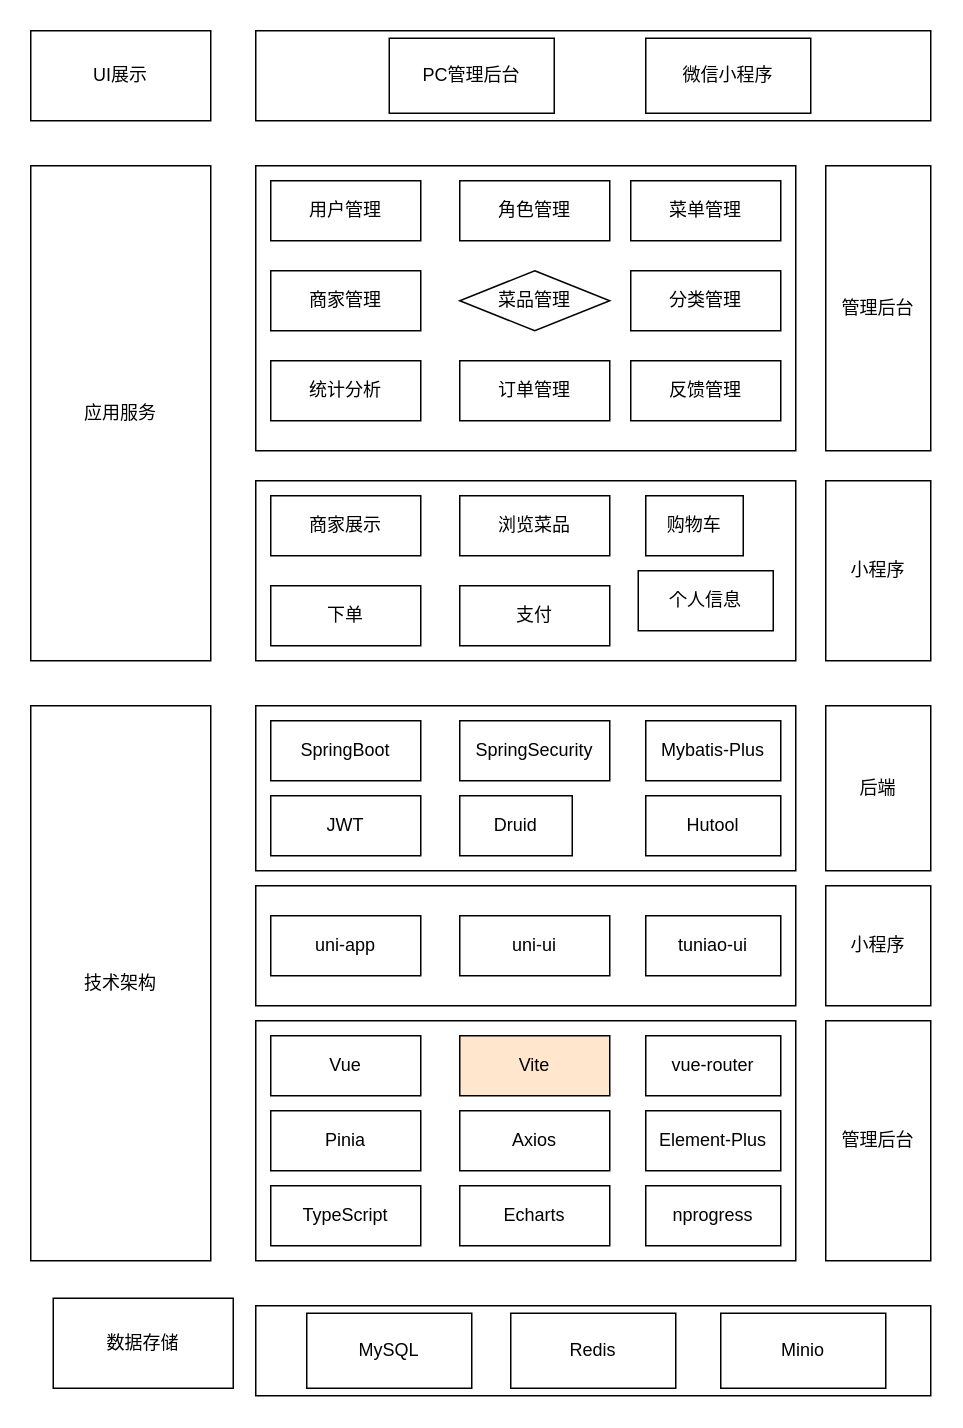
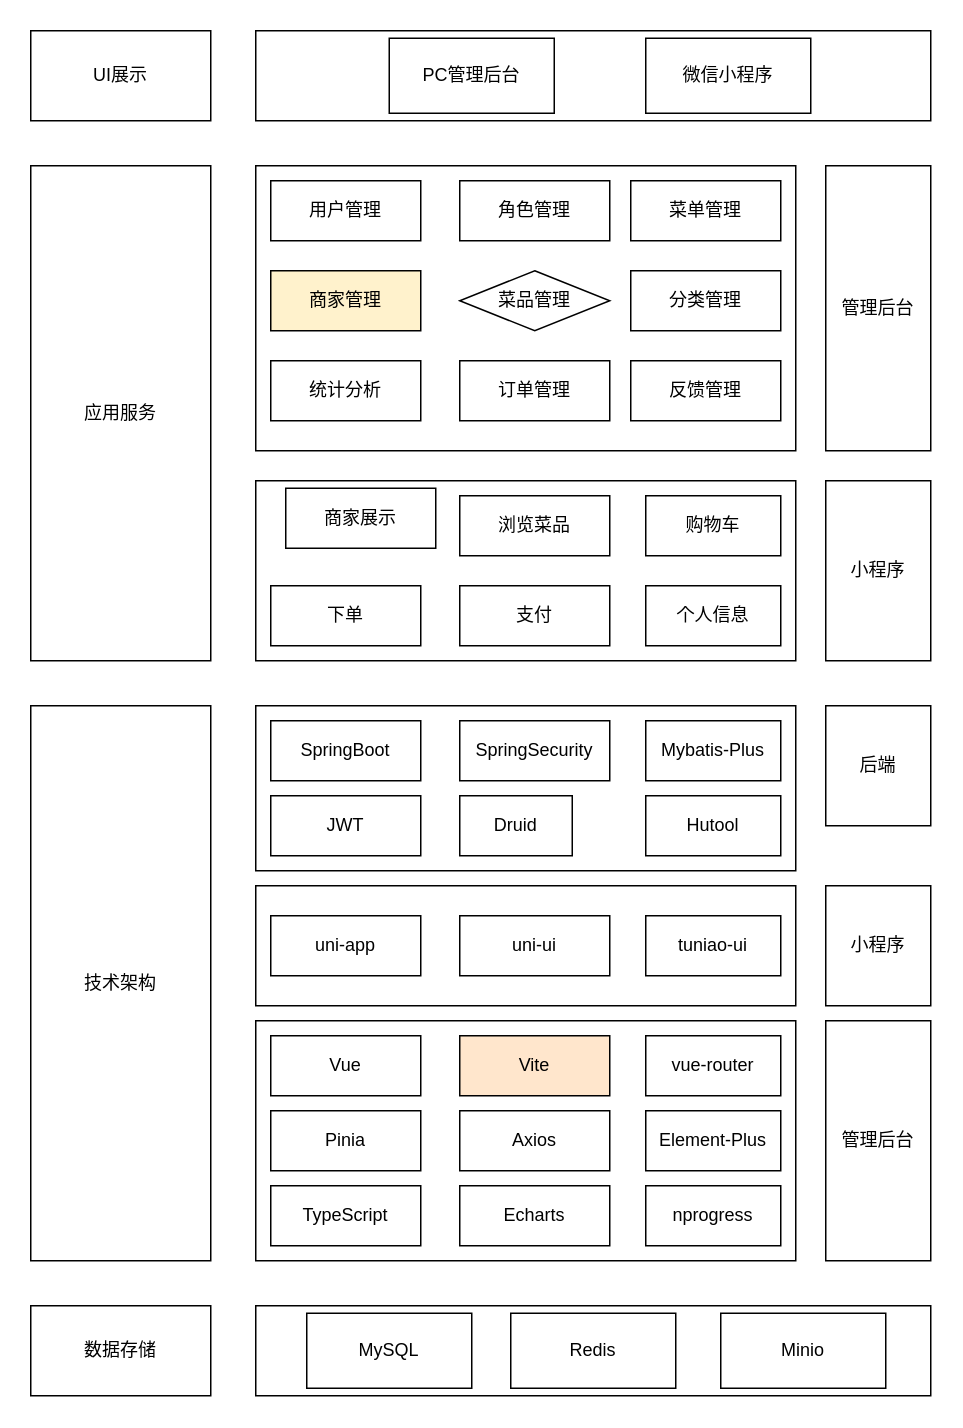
  <mxCell id="0" />
  <mxCell id="1" parent="0" />
  <mxCell id="2" value="" style="rounded=0;whiteSpace=wrap;html=1;" vertex="1" parent="1"><mxGeometry x="170" y="20" width="450" height="60" as="geometry" /></mxCell>
  <mxCell id="3" value="UI展示" style="rounded=0;whiteSpace=wrap;html=1;" vertex="1" parent="1"><mxGeometry x="20" y="20" width="120" height="60" as="geometry" /></mxCell>
  <mxCell id="4" value="PC管理后台" style="rounded=0;whiteSpace=wrap;html=1;" vertex="1" parent="1"><mxGeometry x="259" y="25" width="110" height="50" as="geometry" /></mxCell>
  <mxCell id="5" value="微信小程序" style="rounded=0;whiteSpace=wrap;html=1;" vertex="1" parent="1"><mxGeometry x="430" y="25" width="110" height="50" as="geometry" /></mxCell>
  <mxCell id="6" value="应用服务" style="rounded=0;whiteSpace=wrap;html=1;" vertex="1" parent="1"><mxGeometry x="20" y="110" width="120" height="330" as="geometry" /></mxCell>
  <mxCell id="7" value="技术架构" style="rounded=0;whiteSpace=wrap;html=1;" vertex="1" parent="1"><mxGeometry x="20" y="470" width="120" height="370" as="geometry" /></mxCell>
- <mxCell id="8" value="数据存储" style="rounded=0;whiteSpace=wrap;html=1;" vertex="1" parent="1"><mxGeometry x="35" y="865" width="120" height="60" as="geometry" /></mxCell>
+ <mxCell id="8" value="数据存储" style="rounded=0;whiteSpace=wrap;html=1;" vertex="1" parent="1"><mxGeometry x="20" y="870" width="120" height="60" as="geometry" /></mxCell>
  <mxCell id="9" value="" style="rounded=0;whiteSpace=wrap;html=1;" vertex="1" parent="1"><mxGeometry x="170" y="110" width="360" height="190" as="geometry" /></mxCell>
  <mxCell id="10" value="管理后台" style="rounded=0;whiteSpace=wrap;html=1;" vertex="1" parent="1"><mxGeometry x="550" y="110" width="70" height="190" as="geometry" /></mxCell>
  <mxCell id="11" value="" style="rounded=0;whiteSpace=wrap;html=1;" vertex="1" parent="1"><mxGeometry x="170" y="320" width="360" height="120" as="geometry" /></mxCell>
  <mxCell id="12" value="小程序" style="rounded=0;whiteSpace=wrap;html=1;" vertex="1" parent="1"><mxGeometry x="550" y="320" width="70" height="120" as="geometry" /></mxCell>
  <mxCell id="13" value="" style="rounded=0;whiteSpace=wrap;html=1;" vertex="1" parent="1"><mxGeometry x="170" y="470" width="360" height="110" as="geometry" /></mxCell>
- <mxCell id="14" value="后端" style="rounded=0;whiteSpace=wrap;html=1;" vertex="1" parent="1"><mxGeometry x="550" y="470" width="70" height="110" as="geometry" /></mxCell>
+ <mxCell id="14" value="后端" style="rounded=0;whiteSpace=wrap;html=1;" vertex="1" parent="1"><mxGeometry x="550" y="470" width="70" height="80" as="geometry" /></mxCell>
  <mxCell id="15" value="管理后台" style="rounded=0;whiteSpace=wrap;html=1;" vertex="1" parent="1"><mxGeometry x="550" y="680" width="70" height="160" as="geometry" /></mxCell>
  <mxCell id="16" value="" style="rounded=0;whiteSpace=wrap;html=1;" vertex="1" parent="1"><mxGeometry x="170" y="870" width="450" height="60" as="geometry" /></mxCell>
  <mxCell id="17" value="MySQL" style="rounded=0;whiteSpace=wrap;html=1;" vertex="1" parent="1"><mxGeometry x="204" y="875" width="110" height="50" as="geometry" /></mxCell>
  <mxCell id="18" value="Redis" style="rounded=0;whiteSpace=wrap;html=1;" vertex="1" parent="1"><mxGeometry x="340" y="875" width="110" height="50" as="geometry" /></mxCell>
  <mxCell id="19" value="Minio" style="rounded=0;whiteSpace=wrap;html=1;" vertex="1" parent="1"><mxGeometry x="480" y="875" width="110" height="50" as="geometry" /></mxCell>
  <mxCell id="20" value="" style="rounded=0;whiteSpace=wrap;html=1;" vertex="1" parent="1"><mxGeometry x="170" y="590" width="360" height="80" as="geometry" /></mxCell>
  <mxCell id="21" value="小程序" style="rounded=0;whiteSpace=wrap;html=1;" vertex="1" parent="1"><mxGeometry x="550" y="590" width="70" height="80" as="geometry" /></mxCell>
  <mxCell id="22" value="用户管理" style="rounded=0;whiteSpace=wrap;html=1;" vertex="1" parent="1"><mxGeometry x="180" y="120" width="100" height="40" as="geometry" /></mxCell>
  <mxCell id="23" value="角色管理" style="rounded=0;whiteSpace=wrap;html=1;" vertex="1" parent="1"><mxGeometry x="306" y="120" width="100" height="40" as="geometry" /></mxCell>
- <mxCell id="24" value="商家管理" style="rounded=0;whiteSpace=wrap;html=1;" vertex="1" parent="1"><mxGeometry x="180" y="180" width="100" height="40" as="geometry" /></mxCell>
+ <mxCell id="24" value="商家管理" style="rounded=0;whiteSpace=wrap;html=1;fillColor=#fff2cc;" vertex="1" parent="1"><mxGeometry x="180" y="180" width="100" height="40" as="geometry" /></mxCell>
  <mxCell id="25" value="统计分析" style="rounded=0;whiteSpace=wrap;html=1;" vertex="1" parent="1"><mxGeometry x="180" y="240" width="100" height="40" as="geometry" /></mxCell>
  <mxCell id="26" value="反馈管理" style="rounded=0;whiteSpace=wrap;html=1;" vertex="1" parent="1"><mxGeometry x="420" y="240" width="100" height="40" as="geometry" /></mxCell>
- <mxCell id="27" value="商家展示" style="rounded=0;whiteSpace=wrap;html=1;" vertex="1" parent="1"><mxGeometry x="180" y="330" width="100" height="40" as="geometry" /></mxCell>
+ <mxCell id="27" value="商家展示" style="rounded=0;whiteSpace=wrap;html=1;" vertex="1" parent="1"><mxGeometry x="190" y="325" width="100" height="40" as="geometry" /></mxCell>
  <mxCell id="28" value="浏览菜品" style="rounded=0;whiteSpace=wrap;html=1;" vertex="1" parent="1"><mxGeometry x="306" y="330" width="100" height="40" as="geometry" /></mxCell>
- <mxCell id="29" value="购物车" style="rounded=0;whiteSpace=wrap;html=1;" vertex="1" parent="1"><mxGeometry x="430" y="330" width="65" height="40" as="geometry" /></mxCell>
+ <mxCell id="29" value="购物车" style="rounded=0;whiteSpace=wrap;html=1;" vertex="1" parent="1"><mxGeometry x="430" y="330" width="90" height="40" as="geometry" /></mxCell>
  <mxCell id="30" value="下单" style="rounded=0;whiteSpace=wrap;html=1;" vertex="1" parent="1"><mxGeometry x="180" y="390" width="100" height="40" as="geometry" /></mxCell>
  <mxCell id="31" value="支付" style="rounded=0;whiteSpace=wrap;html=1;" vertex="1" parent="1"><mxGeometry x="306" y="390" width="100" height="40" as="geometry" /></mxCell>
- <mxCell id="32" value="个人信息" style="rounded=0;whiteSpace=wrap;html=1;" vertex="1" parent="1"><mxGeometry x="425" y="380" width="90" height="40" as="geometry" /></mxCell>
+ <mxCell id="32" value="个人信息" style="rounded=0;whiteSpace=wrap;html=1;" vertex="1" parent="1"><mxGeometry x="430" y="390" width="90" height="40" as="geometry" /></mxCell>
  <mxCell id="33" value="SpringBoot" style="rounded=0;whiteSpace=wrap;html=1;" vertex="1" parent="1"><mxGeometry x="180" y="480" width="100" height="40" as="geometry" /></mxCell>
  <mxCell id="34" value="SpringSecurity" style="rounded=0;whiteSpace=wrap;html=1;" vertex="1" parent="1"><mxGeometry x="306" y="480" width="100" height="40" as="geometry" /></mxCell>
  <mxCell id="35" value="Mybatis-Plus" style="rounded=0;whiteSpace=wrap;html=1;" vertex="1" parent="1"><mxGeometry x="430" y="480" width="90" height="40" as="geometry" /></mxCell>
  <mxCell id="36" value="JWT" style="rounded=0;whiteSpace=wrap;html=1;" vertex="1" parent="1"><mxGeometry x="180" y="530" width="100" height="40" as="geometry" /></mxCell>
  <mxCell id="37" value="Druid" style="rounded=0;whiteSpace=wrap;html=1;" vertex="1" parent="1"><mxGeometry x="306" y="530" width="75" height="40" as="geometry" /></mxCell>
  <mxCell id="38" value="Hutool" style="rounded=0;whiteSpace=wrap;html=1;" vertex="1" parent="1"><mxGeometry x="430" y="530" width="90" height="40" as="geometry" /></mxCell>
  <mxCell id="39" value="uni-app" style="rounded=0;whiteSpace=wrap;html=1;" vertex="1" parent="1"><mxGeometry x="180" y="610" width="100" height="40" as="geometry" /></mxCell>
  <mxCell id="40" value="uni-ui" style="rounded=0;whiteSpace=wrap;html=1;" vertex="1" parent="1"><mxGeometry x="306" y="610" width="100" height="40" as="geometry" /></mxCell>
  <mxCell id="41" value="tuniao-ui" style="rounded=0;whiteSpace=wrap;html=1;" vertex="1" parent="1"><mxGeometry x="430" y="610" width="90" height="40" as="geometry" /></mxCell>
  <mxCell id="42" value="" style="group" vertex="1" connectable="0" parent="1"><mxGeometry x="170" y="680" width="360" height="160" as="geometry" /></mxCell>
  <mxCell id="43" value="" style="rounded=0;whiteSpace=wrap;html=1;movable=1;resizable=1;rotatable=1;deletable=1;editable=1;locked=0;connectable=1;" vertex="1" parent="42"><mxGeometry width="360" height="160" as="geometry" /></mxCell>
  <mxCell id="44" value="Vue" style="rounded=0;whiteSpace=wrap;html=1;movable=1;resizable=1;rotatable=1;deletable=1;editable=1;locked=0;connectable=1;" vertex="1" parent="42"><mxGeometry x="10" y="10" width="100" height="40" as="geometry" /></mxCell>
  <mxCell id="45" value="Vite" style="rounded=0;whiteSpace=wrap;html=1;movable=1;resizable=1;rotatable=1;deletable=1;editable=1;locked=0;connectable=1;fillColor=#ffe6cc;" vertex="1" parent="42"><mxGeometry x="136" y="10" width="100" height="40" as="geometry" /></mxCell>
  <mxCell id="46" value="vue-router" style="rounded=0;whiteSpace=wrap;html=1;movable=1;resizable=1;rotatable=1;deletable=1;editable=1;locked=0;connectable=1;" vertex="1" parent="42"><mxGeometry x="260" y="10" width="90" height="40" as="geometry" /></mxCell>
  <mxCell id="47" value="Pinia" style="rounded=0;whiteSpace=wrap;html=1;movable=1;resizable=1;rotatable=1;deletable=1;editable=1;locked=0;connectable=1;" vertex="1" parent="42"><mxGeometry x="10" y="60" width="100" height="40" as="geometry" /></mxCell>
  <mxCell id="48" value="Axios" style="rounded=0;whiteSpace=wrap;html=1;movable=1;resizable=1;rotatable=1;deletable=1;editable=1;locked=0;connectable=1;" vertex="1" parent="42"><mxGeometry x="136" y="60" width="100" height="40" as="geometry" /></mxCell>
  <mxCell id="49" value="Element-Plus" style="rounded=0;whiteSpace=wrap;html=1;movable=1;resizable=1;rotatable=1;deletable=1;editable=1;locked=0;connectable=1;" vertex="1" parent="42"><mxGeometry x="260" y="60" width="90" height="40" as="geometry" /></mxCell>
  <mxCell id="50" value="TypeScript" style="rounded=0;whiteSpace=wrap;html=1;movable=1;resizable=1;rotatable=1;deletable=1;editable=1;locked=0;connectable=1;" vertex="1" parent="42"><mxGeometry x="10" y="110" width="100" height="40" as="geometry" /></mxCell>
  <mxCell id="51" value="Echarts" style="rounded=0;whiteSpace=wrap;html=1;movable=1;resizable=1;rotatable=1;deletable=1;editable=1;locked=0;connectable=1;" vertex="1" parent="42"><mxGeometry x="136" y="110" width="100" height="40" as="geometry" /></mxCell>
  <mxCell id="52" value="nprogress" style="rounded=0;whiteSpace=wrap;html=1;movable=1;resizable=1;rotatable=1;deletable=1;editable=1;locked=0;connectable=1;" vertex="1" parent="42"><mxGeometry x="260" y="110" width="90" height="40" as="geometry" /></mxCell>
  <mxCell id="53" value="菜单管理" style="rounded=0;whiteSpace=wrap;html=1;" vertex="1" parent="1"><mxGeometry x="420" y="120" width="100" height="40" as="geometry" /></mxCell>
  <mxCell id="54" value="菜品管理" style="rhombus;whiteSpace=wrap;html=1;" vertex="1" parent="1"><mxGeometry x="306" y="180" width="100" height="40" as="geometry" /></mxCell>
  <mxCell id="55" value="分类管理" style="rounded=0;whiteSpace=wrap;html=1;" vertex="1" parent="1"><mxGeometry x="420" y="180" width="100" height="40" as="geometry" /></mxCell>
  <mxCell id="56" value="订单管理" style="rounded=0;whiteSpace=wrap;html=1;" vertex="1" parent="1"><mxGeometry x="306" y="240" width="100" height="40" as="geometry" /></mxCell>
